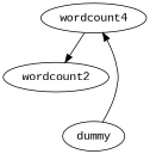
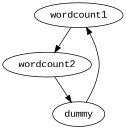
  digraph {
    fontname="Liberation Mono"
    node [fontname="Liberation Mono" type=hadoop_streaming]
    edge [fontname="Liberation Mono"]
-   wordcount1 [label=wordcount4]
+   wordcount1
    wordcount2
    dummy [type=dummy]
    wordcount1 -> wordcount2
+   wordcount2 -> dummy
    dummy -> wordcount1
  }
